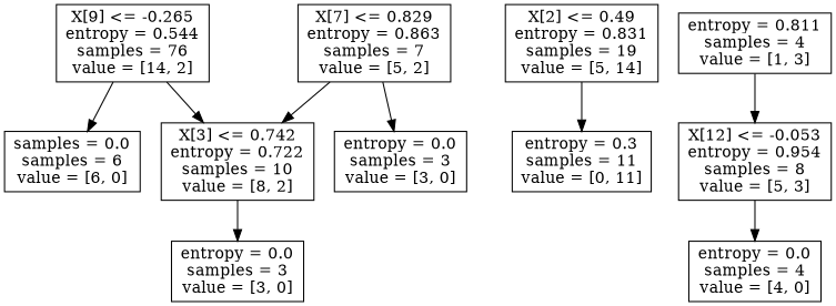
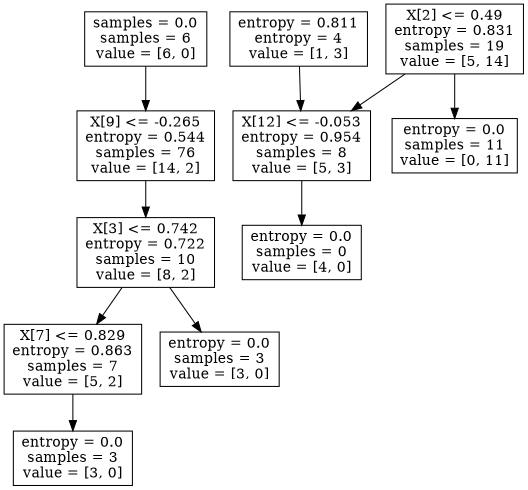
  digraph {
    node [shape=box]
    n1 [label="X[9] <= -0.265\nentropy = 0.544\nsamples = 76\nvalue = [14, 2]"]
    n2 [label="X[3] <= 0.742\nentropy = 0.722\nsamples = 10\nvalue = [8, 2]"]
    n3 [label="samples = 0.0\nsamples = 6\nvalue = [6, 0]"]
    n4 [label="X[2] <= 0.49\nentropy = 0.831\nsamples = 19\nvalue = [5, 14]"]
    n5 [label="X[12] <= -0.053\nentropy = 0.954\nsamples = 8\nvalue = [5, 3]"]
-   n6 [label="entropy = 0.3\nsamples = 11\nvalue = [0, 11]"]
+   n6 [label="entropy = 0.0\nsamples = 11\nvalue = [0, 11]"]
    n7 [label="X[7] <= 0.829\nentropy = 0.863\nsamples = 7\nvalue = [5, 2]"]
    n8 [label="entropy = 0.0\nsamples = 3\nvalue = [3, 0]"]
    n9 [label="entropy = 0.0\nsamples = 3\nvalue = [3, 0]"]
-   n10 [label="entropy = 0.0\nsamples = 4\nvalue = [4, 0]"]
-   n11 [label="entropy = 0.811\nsamples = 4\nvalue = [1, 3]"]
+   n10 [label="entropy = 0.0\nsamples = 0\nvalue = [4, 0]"]
+   n11 [label="entropy = 0.811\nentropy = 4\nvalue = [1, 3]"]
    n1 -> n2
-   n1 -> n3
-   n7 -> n2
+   n3 -> n1
+   n2 -> n7
    n2 -> n8
+   n4 -> n5
    n4 -> n6
    n5 -> n10
    n7 -> n9
    n11 -> n5
  }
